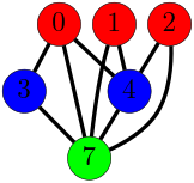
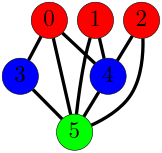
  graph {
    splines=true
    node [color=black fillcolor=red fixedsize=true fontname="Latin Modern Math" fontsize=42 penwidth=1 shape=circle style=filled]
    edge [color=black penwidth=6 style=bold]
    0 [height=0.91667 width=0.91667]
    3 [fillcolor=blue height=0.91667 width=0.91667]
    4 [fillcolor=blue height=0.91667 width=0.91667]
-   5 [fillcolor=green height=0.91667 label=7 width=0.91667]
+   5 [fillcolor=green height=0.91667 width=0.91667]
    1 [height=0.91667 width=0.91667]
    2 [height=0.91667 width=0.91667]
    0 -- 3
    0 -- 4
    0 -- 5
    3 -- 5
    4 -- 5
    1 -- 4
    1 -- 5
    2 -- 4
    2 -- 5
  }
